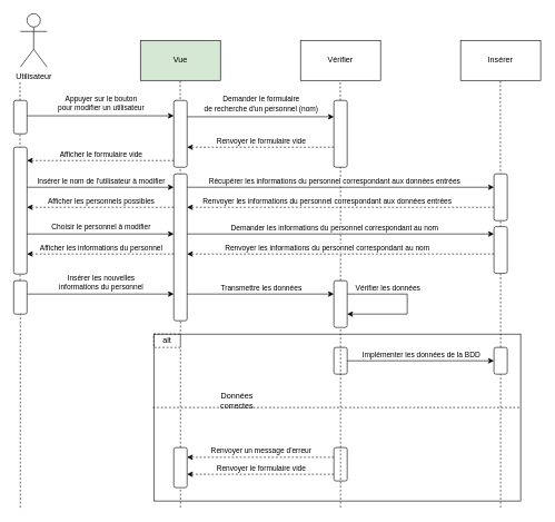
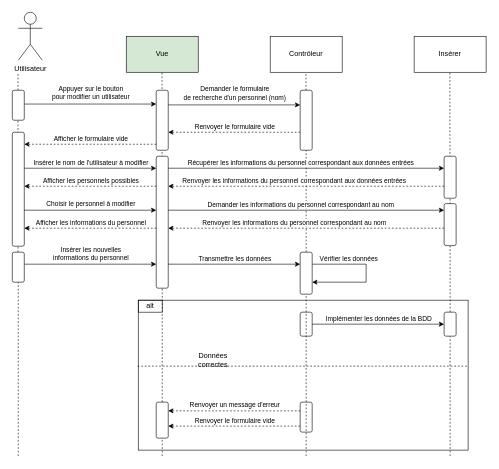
  <mxCell id="0" />
  <mxCell id="1" parent="0" />
  <mxCell id="2" value="" style="endArrow=none;dashed=1;html=1;rounded=0;edgeStyle=orthogonalEdgeStyle;backgroundOutline=0;deletable=1;ignoreEdge=0;" parent="1" edge="1"><mxGeometry width="50" height="50" relative="1" as="geometry"><mxPoint x="270" y="760" as="sourcePoint" /><mxPoint x="269.58" y="120" as="targetPoint" /><Array as="points"><mxPoint x="270" y="440" /></Array></mxGeometry></mxCell>
  <mxCell id="3" value="" style="endArrow=none;dashed=1;html=1;rounded=0;edgeStyle=orthogonalEdgeStyle;backgroundOutline=0;deletable=1;ignoreEdge=0;startArrow=none;" parent="1" source="52" edge="1"><mxGeometry width="50" height="50" relative="1" as="geometry"><mxPoint x="510" y="760" as="sourcePoint" /><mxPoint x="509.58" y="120" as="targetPoint" /><Array as="points" /></mxGeometry></mxCell>
  <mxCell id="4" value="" style="endArrow=none;dashed=1;html=1;rounded=0;edgeStyle=orthogonalEdgeStyle;backgroundOutline=0;deletable=1;ignoreEdge=0;" parent="1" edge="1"><mxGeometry width="50" height="50" relative="1" as="geometry"><mxPoint x="750" y="760" as="sourcePoint" /><mxPoint x="749.58" y="120" as="targetPoint" /><Array as="points"><mxPoint x="750" y="440" /></Array></mxGeometry></mxCell>
  <mxCell id="5" value="" style="endArrow=none;dashed=1;html=1;rounded=0;edgeStyle=orthogonalEdgeStyle;backgroundOutline=0;deletable=1;ignoreEdge=0;startArrow=none;" parent="1" source="63" edge="1"><mxGeometry width="50" height="50" relative="1" as="geometry"><mxPoint x="29.92" y="760" as="sourcePoint" /><mxPoint x="29.5" y="120" as="targetPoint" /><Array as="points" /></mxGeometry></mxCell>
  <mxCell id="6" value="Utilisateur" style="shape=umlActor;verticalLabelPosition=bottom;verticalAlign=top;html=1;outlineConnect=0;" parent="1" vertex="1"><mxGeometry x="30" y="20" width="40" height="80" as="geometry" /></mxCell>
  <mxCell id="7" value="Vue" style="rounded=0;whiteSpace=wrap;html=1;fillColor=#d5e8d4;" parent="1" vertex="1"><mxGeometry x="210" y="60" width="120" height="60" as="geometry" /></mxCell>
- <mxCell id="8" value="Vérifier" style="rounded=0;whiteSpace=wrap;html=1;" parent="1" vertex="1"><mxGeometry x="450" y="60" width="120" height="60" as="geometry" /></mxCell>
+ <mxCell id="8" value="Contrôleur" style="rounded=0;whiteSpace=wrap;html=1;" parent="1" vertex="1"><mxGeometry x="450" y="60" width="120" height="60" as="geometry" /></mxCell>
  <mxCell id="9" value="Insérer" style="rounded=0;whiteSpace=wrap;html=1;" parent="1" vertex="1"><mxGeometry x="690" y="60" width="120" height="60" as="geometry" /></mxCell>
  <mxCell id="10" value="" style="endArrow=classic;html=1;rounded=0;edgeStyle=orthogonalEdgeStyle;" parent="1" edge="1"><mxGeometry width="50" height="50" relative="1" as="geometry"><mxPoint x="40" y="173" as="sourcePoint" /><mxPoint x="260" y="173" as="targetPoint" /></mxGeometry></mxCell>
  <mxCell id="11" value="Appuyer sur le bouton&lt;br&gt;pour modifier un utilisateur" style="edgeLabel;html=1;align=center;verticalAlign=middle;resizable=0;points=[];" parent="10" vertex="1" connectable="0"><mxGeometry x="-0.086" y="1" relative="1" as="geometry"><mxPoint x="9" y="-19" as="offset" /></mxGeometry></mxCell>
  <mxCell id="12" value="" style="endArrow=classic;html=1;rounded=0;edgeStyle=orthogonalEdgeStyle;dashed=1;" parent="1" edge="1"><mxGeometry width="50" height="50" relative="1" as="geometry"><mxPoint x="500" y="220" as="sourcePoint" /><mxPoint x="280" y="220" as="targetPoint" /></mxGeometry></mxCell>
  <mxCell id="13" value="Renvoyer le formulaire vide" style="edgeLabel;html=1;align=center;verticalAlign=middle;resizable=0;points=[];" parent="12" vertex="1" connectable="0"><mxGeometry x="0.178" y="-2" relative="1" as="geometry"><mxPoint x="20" y="-8" as="offset" /></mxGeometry></mxCell>
  <mxCell id="14" value="" style="rounded=1;whiteSpace=wrap;html=1;" parent="1" vertex="1"><mxGeometry x="20" y="150" width="20" height="50" as="geometry" /></mxCell>
  <mxCell id="15" value="" style="rounded=1;whiteSpace=wrap;html=1;" parent="1" vertex="1"><mxGeometry x="260" y="150" width="20" height="100" as="geometry" /></mxCell>
  <mxCell id="16" value="" style="endArrow=classic;html=1;rounded=0;edgeStyle=orthogonalEdgeStyle;" parent="1" edge="1"><mxGeometry width="50" height="50" relative="1" as="geometry"><mxPoint x="280" y="174.41" as="sourcePoint" /><mxPoint x="500" y="174.41" as="targetPoint" /></mxGeometry></mxCell>
  <mxCell id="17" value="Demander le formulaire&lt;br&gt;de recherche d'un personnel (nom)" style="edgeLabel;html=1;align=center;verticalAlign=middle;resizable=0;points=[];" parent="16" vertex="1" connectable="0"><mxGeometry x="-0.086" y="1" relative="1" as="geometry"><mxPoint x="9" y="-19" as="offset" /></mxGeometry></mxCell>
  <mxCell id="18" value="" style="rounded=1;whiteSpace=wrap;html=1;" parent="1" vertex="1"><mxGeometry x="500" y="150" width="20" height="100" as="geometry" /></mxCell>
  <mxCell id="19" value="" style="rounded=1;whiteSpace=wrap;html=1;" parent="1" vertex="1"><mxGeometry x="20" y="220" width="20" height="190" as="geometry" /></mxCell>
  <mxCell id="20" value="" style="endArrow=classic;html=1;rounded=0;edgeStyle=orthogonalEdgeStyle;dashed=1;" parent="1" edge="1"><mxGeometry width="50" height="50" relative="1" as="geometry"><mxPoint x="260" y="240" as="sourcePoint" /><mxPoint x="40" y="240" as="targetPoint" /></mxGeometry></mxCell>
  <mxCell id="21" value="Afficher le formulaire vide" style="edgeLabel;html=1;align=center;verticalAlign=middle;resizable=0;points=[];" parent="20" vertex="1" connectable="0"><mxGeometry x="0.178" y="-2" relative="1" as="geometry"><mxPoint x="20" y="-8" as="offset" /></mxGeometry></mxCell>
  <mxCell id="22" value="" style="rounded=1;whiteSpace=wrap;html=1;" parent="1" vertex="1"><mxGeometry x="260" y="260" width="20" height="220" as="geometry" /></mxCell>
  <mxCell id="23" value="" style="endArrow=classic;html=1;rounded=0;edgeStyle=orthogonalEdgeStyle;" parent="1" edge="1"><mxGeometry width="50" height="50" relative="1" as="geometry"><mxPoint x="40" y="280" as="sourcePoint" /><mxPoint x="260" y="280" as="targetPoint" /></mxGeometry></mxCell>
  <mxCell id="24" value="Insérer le nom de l'utilisateur à modifier" style="edgeLabel;html=1;align=center;verticalAlign=middle;resizable=0;points=[];" parent="23" vertex="1" connectable="0"><mxGeometry x="-0.086" y="1" relative="1" as="geometry"><mxPoint x="9" y="-9" as="offset" /></mxGeometry></mxCell>
  <mxCell id="25" value="" style="endArrow=classic;html=1;rounded=0;edgeStyle=orthogonalEdgeStyle;" parent="1" edge="1"><mxGeometry width="50" height="50" relative="1" as="geometry"><mxPoint x="280" y="280" as="sourcePoint" /><mxPoint x="740" y="280" as="targetPoint" /></mxGeometry></mxCell>
  <mxCell id="26" value="Récupérer les informations du personnel correspondant aux données entrées" style="edgeLabel;html=1;align=center;verticalAlign=middle;resizable=0;points=[];" parent="25" vertex="1" connectable="0"><mxGeometry x="-0.086" y="1" relative="1" as="geometry"><mxPoint x="10" y="-9" as="offset" /></mxGeometry></mxCell>
  <mxCell id="27" value="" style="rounded=1;whiteSpace=wrap;html=1;" parent="1" vertex="1"><mxGeometry x="740" y="260" width="20" height="70" as="geometry" /></mxCell>
  <mxCell id="28" value="" style="endArrow=classic;html=1;rounded=0;edgeStyle=orthogonalEdgeStyle;dashed=1;" parent="1" edge="1"><mxGeometry width="50" height="50" relative="1" as="geometry"><mxPoint x="740" y="310" as="sourcePoint" /><mxPoint x="280" y="310" as="targetPoint" /></mxGeometry></mxCell>
  <mxCell id="29" value="Renvoyer les informations du personnel correspondant aux données entrées" style="edgeLabel;html=1;align=center;verticalAlign=middle;resizable=0;points=[];" parent="28" vertex="1" connectable="0"><mxGeometry x="0.178" y="-2" relative="1" as="geometry"><mxPoint x="20" y="-8" as="offset" /></mxGeometry></mxCell>
  <mxCell id="30" value="" style="endArrow=classic;html=1;rounded=0;edgeStyle=orthogonalEdgeStyle;dashed=1;" parent="1" edge="1"><mxGeometry width="50" height="50" relative="1" as="geometry"><mxPoint x="260" y="310" as="sourcePoint" /><mxPoint x="40" y="310" as="targetPoint" /></mxGeometry></mxCell>
  <mxCell id="31" value="Afficher les personnels possibles" style="edgeLabel;html=1;align=center;verticalAlign=middle;resizable=0;points=[];" parent="30" vertex="1" connectable="0"><mxGeometry x="0.178" y="-2" relative="1" as="geometry"><mxPoint x="20" y="-8" as="offset" /></mxGeometry></mxCell>
  <mxCell id="32" value="" style="endArrow=classic;html=1;rounded=0;edgeStyle=orthogonalEdgeStyle;" parent="1" edge="1"><mxGeometry width="50" height="50" relative="1" as="geometry"><mxPoint x="40" y="350" as="sourcePoint" /><mxPoint x="260" y="350" as="targetPoint" /></mxGeometry></mxCell>
  <mxCell id="33" value="Choisir le personnel à modifier" style="edgeLabel;html=1;align=center;verticalAlign=middle;resizable=0;points=[];" parent="32" vertex="1" connectable="0"><mxGeometry x="-0.086" y="1" relative="1" as="geometry"><mxPoint x="9" y="-10" as="offset" /></mxGeometry></mxCell>
  <mxCell id="34" value="" style="endArrow=classic;html=1;rounded=0;edgeStyle=orthogonalEdgeStyle;" parent="1" edge="1"><mxGeometry width="50" height="50" relative="1" as="geometry"><mxPoint x="280" y="440" as="sourcePoint" /><mxPoint x="500" y="440" as="targetPoint" /></mxGeometry></mxCell>
  <mxCell id="35" value="Transmettre les données" style="edgeLabel;html=1;align=center;verticalAlign=middle;resizable=0;points=[];" parent="34" vertex="1" connectable="0"><mxGeometry x="-0.086" y="1" relative="1" as="geometry"><mxPoint x="9" y="-9" as="offset" /></mxGeometry></mxCell>
  <mxCell id="36" value="" style="endArrow=classic;html=1;rounded=0;edgeStyle=orthogonalEdgeStyle;" parent="1" edge="1"><mxGeometry width="50" height="50" relative="1" as="geometry"><mxPoint x="520" y="440" as="sourcePoint" /><mxPoint x="520" y="470" as="targetPoint" /><Array as="points"><mxPoint x="610" y="440" /><mxPoint x="610" y="470" /><mxPoint x="520" y="470" /></Array></mxGeometry></mxCell>
  <mxCell id="37" value="Vérifier les données" style="edgeLabel;html=1;align=center;verticalAlign=middle;resizable=0;points=[];" parent="36" vertex="1" connectable="0"><mxGeometry x="-0.086" y="1" relative="1" as="geometry"><mxPoint x="-31" y="-16" as="offset" /></mxGeometry></mxCell>
  <mxCell id="38" value="" style="rounded=0;whiteSpace=wrap;html=1;fillColor=none;align=left;" parent="1" vertex="1"><mxGeometry x="230" y="500" width="550" height="250" as="geometry" /></mxCell>
- <mxCell id="39" value="alt" style="rounded=0;whiteSpace=wrap;html=1;fillColor=none;align=center;dashed=1;" parent="1" vertex="1"><mxGeometry x="230" y="500" width="40" height="20" as="geometry" /></mxCell>
+ <mxCell id="39" value="alt" style="rounded=0;whiteSpace=wrap;html=1;fillColor=none;align=center;" parent="1" vertex="1"><mxGeometry x="230" y="500" width="40" height="20" as="geometry" /></mxCell>
  <mxCell id="40" value="" style="rounded=1;whiteSpace=wrap;html=1;" parent="1" vertex="1"><mxGeometry x="500" y="520" width="20" height="40" as="geometry" /></mxCell>
  <mxCell id="41" value="" style="endArrow=classic;html=1;rounded=0;edgeStyle=orthogonalEdgeStyle;" parent="1" edge="1"><mxGeometry width="50" height="50" relative="1" as="geometry"><mxPoint x="520" y="540" as="sourcePoint" /><mxPoint x="740" y="540" as="targetPoint" /></mxGeometry></mxCell>
  <mxCell id="42" value="Implémenter les données de la BDD" style="edgeLabel;html=1;align=center;verticalAlign=middle;resizable=0;points=[];" parent="41" vertex="1" connectable="0"><mxGeometry x="-0.086" y="1" relative="1" as="geometry"><mxPoint x="9" y="-9" as="offset" /></mxGeometry></mxCell>
  <mxCell id="43" value="" style="rounded=1;whiteSpace=wrap;html=1;" parent="1" vertex="1"><mxGeometry x="740" y="520" width="20" height="40" as="geometry" /></mxCell>
  <mxCell id="44" value="" style="rounded=1;whiteSpace=wrap;html=1;" parent="1" vertex="1"><mxGeometry x="500" y="670" width="20" height="50" as="geometry" /></mxCell>
  <mxCell id="45" value="" style="endArrow=classic;html=1;rounded=0;edgeStyle=orthogonalEdgeStyle;dashed=1;" parent="1" edge="1"><mxGeometry width="50" height="50" relative="1" as="geometry"><mxPoint x="500" y="684.58" as="sourcePoint" /><mxPoint x="280" y="684.58" as="targetPoint" /></mxGeometry></mxCell>
  <mxCell id="46" value="Renvoyer un message d'erreur" style="edgeLabel;html=1;align=center;verticalAlign=middle;resizable=0;points=[];" parent="45" vertex="1" connectable="0"><mxGeometry x="0.178" y="-2" relative="1" as="geometry"><mxPoint x="20" y="-8" as="offset" /></mxGeometry></mxCell>
  <mxCell id="47" value="" style="endArrow=classic;html=1;rounded=0;edgeStyle=orthogonalEdgeStyle;dashed=1;" parent="1" edge="1"><mxGeometry width="50" height="50" relative="1" as="geometry"><mxPoint x="500" y="710" as="sourcePoint" /><mxPoint x="280" y="710" as="targetPoint" /></mxGeometry></mxCell>
  <mxCell id="48" value="Renvoyer le formulaire vide" style="edgeLabel;html=1;align=center;verticalAlign=middle;resizable=0;points=[];" parent="47" vertex="1" connectable="0"><mxGeometry x="0.178" y="-2" relative="1" as="geometry"><mxPoint x="20" y="-8" as="offset" /></mxGeometry></mxCell>
  <mxCell id="49" value="" style="rounded=1;whiteSpace=wrap;html=1;" parent="1" vertex="1"><mxGeometry x="260" y="670" width="20" height="60" as="geometry" /></mxCell>
  <mxCell id="50" value="" style="endArrow=none;dashed=1;html=1;rounded=0;edgeStyle=orthogonalEdgeStyle;" parent="1" edge="1"><mxGeometry width="50" height="50" relative="1" as="geometry"><mxPoint x="228.82" y="610" as="sourcePoint" /><mxPoint x="779.996" y="610" as="targetPoint" /></mxGeometry></mxCell>
  <mxCell id="51" value="Données correctes" style="text;html=1;strokeColor=none;fillColor=none;align=center;verticalAlign=middle;whiteSpace=wrap;rounded=0;" parent="1" vertex="1"><mxGeometry x="305" y="585" width="100" height="30" as="geometry" /></mxCell>
  <mxCell id="52" value="" style="rounded=1;whiteSpace=wrap;html=1;" parent="1" vertex="1"><mxGeometry x="500" y="420" width="20" height="70" as="geometry" /></mxCell>
  <mxCell id="53" value="" style="endArrow=none;dashed=1;html=1;rounded=0;edgeStyle=orthogonalEdgeStyle;backgroundOutline=0;deletable=1;ignoreEdge=0;" parent="1" target="52" edge="1"><mxGeometry width="50" height="50" relative="1" as="geometry"><mxPoint x="510" y="760" as="sourcePoint" /><mxPoint x="509.58" y="120" as="targetPoint" /><Array as="points"><mxPoint x="510" y="440" /></Array></mxGeometry></mxCell>
  <mxCell id="54" value="" style="endArrow=classic;html=1;rounded=0;edgeStyle=orthogonalEdgeStyle;" parent="1" edge="1"><mxGeometry width="50" height="50" relative="1" as="geometry"><mxPoint x="40" y="440" as="sourcePoint" /><mxPoint x="260" y="440" as="targetPoint" /></mxGeometry></mxCell>
  <mxCell id="55" value="Insérer les nouvelles&lt;br&gt;informations du personnel" style="edgeLabel;html=1;align=center;verticalAlign=middle;resizable=0;points=[];" parent="54" vertex="1" connectable="0"><mxGeometry x="-0.086" y="1" relative="1" as="geometry"><mxPoint x="9" y="-17" as="offset" /></mxGeometry></mxCell>
  <mxCell id="56" value="" style="endArrow=classic;html=1;rounded=0;edgeStyle=orthogonalEdgeStyle;" parent="1" edge="1"><mxGeometry width="50" height="50" relative="1" as="geometry"><mxPoint x="280" y="350" as="sourcePoint" /><mxPoint x="740" y="350" as="targetPoint" /></mxGeometry></mxCell>
  <mxCell id="57" value="Demander les informations du personnel correspondant au nom" style="edgeLabel;html=1;align=center;verticalAlign=middle;resizable=0;points=[];" parent="56" vertex="1" connectable="0"><mxGeometry x="-0.086" y="1" relative="1" as="geometry"><mxPoint x="10" y="-9" as="offset" /></mxGeometry></mxCell>
  <mxCell id="58" value="" style="rounded=1;whiteSpace=wrap;html=1;" parent="1" vertex="1"><mxGeometry x="740" y="339" width="20" height="70" as="geometry" /></mxCell>
  <mxCell id="59" value="" style="endArrow=classic;html=1;rounded=0;edgeStyle=orthogonalEdgeStyle;dashed=1;" parent="1" edge="1"><mxGeometry width="50" height="50" relative="1" as="geometry"><mxPoint x="740" y="380" as="sourcePoint" /><mxPoint x="280" y="380" as="targetPoint" /></mxGeometry></mxCell>
  <mxCell id="60" value="Renvoyer les informations du personnel correspondant au nom" style="edgeLabel;html=1;align=center;verticalAlign=middle;resizable=0;points=[];" parent="59" vertex="1" connectable="0"><mxGeometry x="0.178" y="-2" relative="1" as="geometry"><mxPoint x="20" y="-8" as="offset" /></mxGeometry></mxCell>
  <mxCell id="61" value="" style="endArrow=classic;html=1;rounded=0;edgeStyle=orthogonalEdgeStyle;dashed=1;" parent="1" edge="1"><mxGeometry width="50" height="50" relative="1" as="geometry"><mxPoint x="260" y="380" as="sourcePoint" /><mxPoint x="40" y="380" as="targetPoint" /></mxGeometry></mxCell>
  <mxCell id="62" value="Afficher les informations du personnel" style="edgeLabel;html=1;align=center;verticalAlign=middle;resizable=0;points=[];" parent="61" vertex="1" connectable="0"><mxGeometry x="0.178" y="-2" relative="1" as="geometry"><mxPoint x="20" y="-8" as="offset" /></mxGeometry></mxCell>
  <mxCell id="63" value="" style="rounded=1;whiteSpace=wrap;html=1;" parent="1" vertex="1"><mxGeometry x="20" y="420" width="20" height="50" as="geometry" /></mxCell>
  <mxCell id="64" value="" style="endArrow=none;dashed=1;html=1;rounded=0;edgeStyle=orthogonalEdgeStyle;backgroundOutline=0;deletable=1;ignoreEdge=0;" parent="1" target="63" edge="1"><mxGeometry width="50" height="50" relative="1" as="geometry"><mxPoint x="29.92" y="760" as="sourcePoint" /><mxPoint x="29.5" y="120" as="targetPoint" /><Array as="points"><mxPoint x="29.92" y="440" /></Array></mxGeometry></mxCell>
